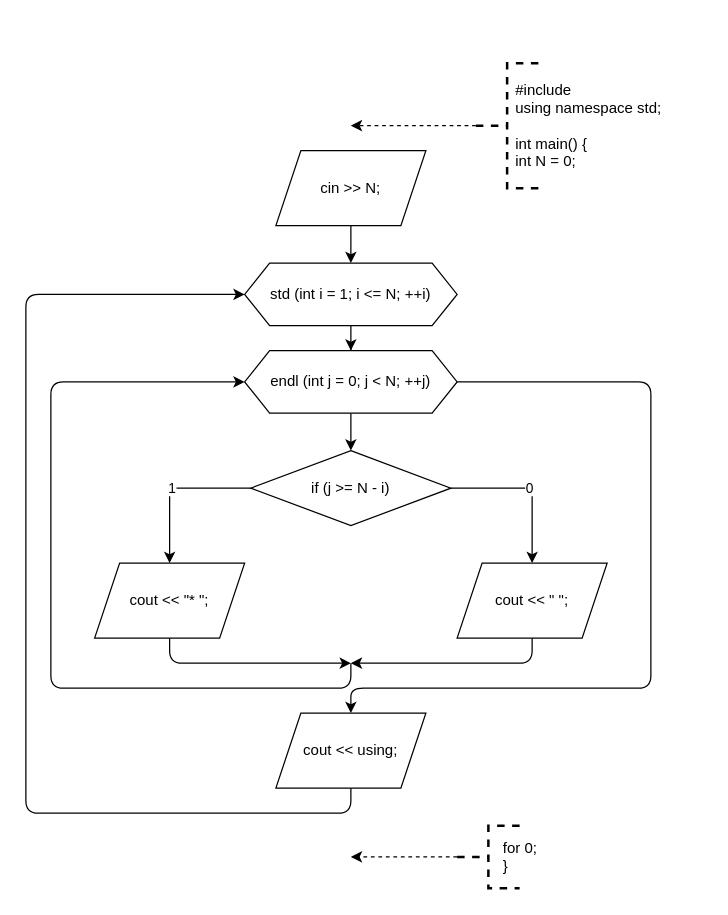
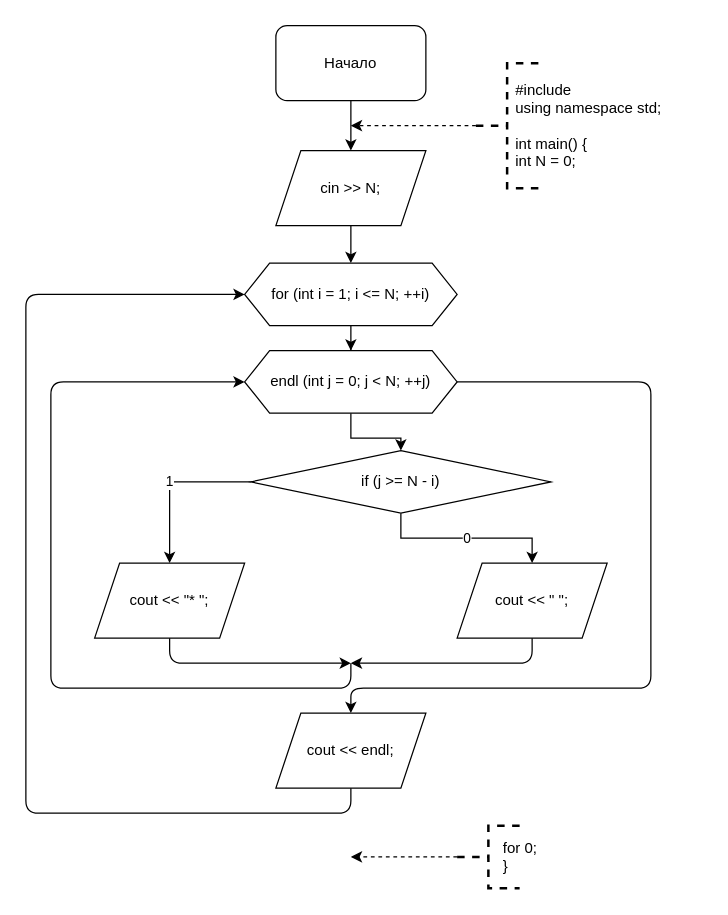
  <mxCell id="0" />
  <mxCell id="1" parent="0" />
+ <mxCell id="2" style="edgeStyle=orthogonalEdgeStyle;rounded=0;orthogonalLoop=1;jettySize=auto;html=1;" edge="1" parent="1" source="3" target="5"><mxGeometry relative="1" as="geometry" /></mxCell>
+ <mxCell id="3" value="Начало" style="rounded=1;whiteSpace=wrap;html=1;" vertex="1" parent="1"><mxGeometry x="220" y="20" width="120" height="60" as="geometry" /></mxCell>
  <mxCell id="4" style="edgeStyle=orthogonalEdgeStyle;rounded=0;orthogonalLoop=1;jettySize=auto;html=1;entryX=0.5;entryY=0;entryDx=0;entryDy=0;" edge="1" parent="1" source="5" target="7"><mxGeometry relative="1" as="geometry" /></mxCell>
  <mxCell id="5" value="cin &amp;gt;&amp;gt; N;" style="shape=parallelogram;perimeter=parallelogramPerimeter;whiteSpace=wrap;html=1;fixedSize=1;" vertex="1" parent="1"><mxGeometry x="220" y="120" width="120" height="60" as="geometry" /></mxCell>
  <mxCell id="6" style="edgeStyle=orthogonalEdgeStyle;rounded=0;orthogonalLoop=1;jettySize=auto;html=1;" edge="1" parent="1" source="7" target="9"><mxGeometry relative="1" as="geometry" /></mxCell>
- <mxCell id="7" value="std (int i = 1; i &amp;lt;= N; ++i)" style="shape=hexagon;perimeter=hexagonPerimeter2;whiteSpace=wrap;html=1;fixedSize=1;" vertex="1" parent="1"><mxGeometry x="195" y="210" width="170" height="50" as="geometry" /></mxCell>
+ <mxCell id="7" value="for (int i = 1; i &amp;lt;= N; ++i)" style="shape=hexagon;perimeter=hexagonPerimeter2;whiteSpace=wrap;html=1;fixedSize=1;" vertex="1" parent="1"><mxGeometry x="195" y="210" width="170" height="50" as="geometry" /></mxCell>
  <mxCell id="8" style="edgeStyle=orthogonalEdgeStyle;rounded=0;orthogonalLoop=1;jettySize=auto;html=1;entryX=0.5;entryY=0;entryDx=0;entryDy=0;" edge="1" parent="1" source="9" target="12"><mxGeometry relative="1" as="geometry" /></mxCell>
  <mxCell id="9" value="endl (int j = 0; j &amp;lt; N; ++j)" style="shape=hexagon;perimeter=hexagonPerimeter2;whiteSpace=wrap;html=1;fixedSize=1;" vertex="1" parent="1"><mxGeometry x="195" y="280" width="170" height="50" as="geometry" /></mxCell>
  <mxCell id="10" value="1" style="edgeStyle=orthogonalEdgeStyle;rounded=0;orthogonalLoop=1;jettySize=auto;html=1;" edge="1" parent="1" source="12" target="13"><mxGeometry relative="1" as="geometry"><mxPoint x="170" y="450" as="targetPoint" /></mxGeometry></mxCell>
  <mxCell id="11" value="0" style="edgeStyle=orthogonalEdgeStyle;rounded=0;orthogonalLoop=1;jettySize=auto;html=1;" edge="1" parent="1" source="12" target="14"><mxGeometry relative="1" as="geometry"><mxPoint x="420" y="450" as="targetPoint" /></mxGeometry></mxCell>
- <mxCell id="12" value="if (j &amp;gt;= N - i)" style="rhombus;whiteSpace=wrap;html=1;" vertex="1" parent="1"><mxGeometry x="200" y="360" width="160" height="60" as="geometry" /></mxCell>
+ <mxCell id="12" value="if (j &amp;gt;= N - i)" style="rhombus;whiteSpace=wrap;html=1;" vertex="1" parent="1"><mxGeometry x="200" y="360" width="240" height="50" as="geometry" /></mxCell>
  <mxCell id="13" value="cout &amp;lt;&amp;lt; &quot;* &quot;;" style="shape=parallelogram;perimeter=parallelogramPerimeter;whiteSpace=wrap;html=1;fixedSize=1;" vertex="1" parent="1"><mxGeometry x="75" y="450" width="120" height="60" as="geometry" /></mxCell>
  <mxCell id="14" value="cout &amp;lt;&amp;lt; &quot; &quot;;" style="shape=parallelogram;perimeter=parallelogramPerimeter;whiteSpace=wrap;html=1;fixedSize=1;" vertex="1" parent="1"><mxGeometry x="365" y="450" width="120" height="60" as="geometry" /></mxCell>
- <mxCell id="15" value="cout &amp;lt;&amp;lt; using;" style="shape=parallelogram;perimeter=parallelogramPerimeter;whiteSpace=wrap;html=1;fixedSize=1;" vertex="1" parent="1"><mxGeometry x="220" y="570" width="120" height="60" as="geometry" /></mxCell>
+ <mxCell id="15" value="cout &amp;lt;&amp;lt; endl;" style="shape=parallelogram;perimeter=parallelogramPerimeter;whiteSpace=wrap;html=1;fixedSize=1;" vertex="1" parent="1"><mxGeometry x="220" y="570" width="120" height="60" as="geometry" /></mxCell>
  <mxCell id="16" value="" style="endArrow=classic;html=1;exitX=0.5;exitY=1;exitDx=0;exitDy=0;" edge="1" parent="1" source="13"><mxGeometry width="50" height="50" relative="1" as="geometry"><mxPoint x="270" y="640" as="sourcePoint" /><mxPoint x="280" y="530" as="targetPoint" /><Array as="points"><mxPoint x="135" y="530" /></Array></mxGeometry></mxCell>
  <mxCell id="17" value="" style="endArrow=classic;html=1;exitX=0.5;exitY=1;exitDx=0;exitDy=0;" edge="1" parent="1" source="14"><mxGeometry width="50" height="50" relative="1" as="geometry"><mxPoint x="270" y="640" as="sourcePoint" /><mxPoint x="280" y="530" as="targetPoint" /><Array as="points"><mxPoint x="425" y="530" /></Array></mxGeometry></mxCell>
  <mxCell id="18" value="" style="endArrow=classic;html=1;entryX=0;entryY=0.5;entryDx=0;entryDy=0;" edge="1" parent="1" target="9"><mxGeometry width="50" height="50" relative="1" as="geometry"><mxPoint x="280" y="530" as="sourcePoint" /><mxPoint x="320" y="590" as="targetPoint" /><Array as="points"><mxPoint x="280" y="550" /><mxPoint x="40" y="550" /><mxPoint x="40" y="305" /></Array></mxGeometry></mxCell>
  <mxCell id="19" value="" style="endArrow=classic;html=1;exitX=1;exitY=0.5;exitDx=0;exitDy=0;entryX=0.5;entryY=0;entryDx=0;entryDy=0;" edge="1" parent="1" source="9" target="15"><mxGeometry width="50" height="50" relative="1" as="geometry"><mxPoint x="270" y="540" as="sourcePoint" /><mxPoint x="320" y="490" as="targetPoint" /><Array as="points"><mxPoint x="520" y="305" /><mxPoint x="520" y="550" /><mxPoint x="280" y="550" /></Array></mxGeometry></mxCell>
  <mxCell id="20" value="" style="endArrow=classic;html=1;exitX=0.5;exitY=1;exitDx=0;exitDy=0;entryX=0;entryY=0.5;entryDx=0;entryDy=0;" edge="1" parent="1" source="15" target="7"><mxGeometry width="50" height="50" relative="1" as="geometry"><mxPoint x="270" y="540" as="sourcePoint" /><mxPoint x="320" y="490" as="targetPoint" /><Array as="points"><mxPoint x="280" y="650" /><mxPoint x="20" y="650" /><mxPoint x="20" y="235" /></Array></mxGeometry></mxCell>
  <mxCell id="21" style="edgeStyle=orthogonalEdgeStyle;rounded=0;orthogonalLoop=1;jettySize=auto;html=1;dashed=1;" edge="1" parent="1" source="22"><mxGeometry relative="1" as="geometry"><mxPoint x="280" y="100" as="targetPoint" /><Array as="points"><mxPoint x="280" y="100" /></Array></mxGeometry></mxCell>
  <mxCell id="22" value="" style="strokeWidth=2;html=1;shape=mxgraph.flowchart.annotation_2;align=left;labelPosition=right;pointerEvents=1;dashed=1;" vertex="1" parent="1"><mxGeometry x="380" y="50" width="50" height="100" as="geometry" /></mxCell>
  <mxCell id="23" value="#include&amp;nbsp;&lt;br&gt;using namespace std;&lt;br&gt;&lt;br&gt;int main() {&lt;br&gt;int N = 0;" style="text;html=1;strokeColor=none;fillColor=none;align=left;verticalAlign=middle;whiteSpace=wrap;rounded=0;dashed=1;" vertex="1" parent="1"><mxGeometry x="410" y="55" width="150" height="90" as="geometry" /></mxCell>
  <mxCell id="24" style="edgeStyle=orthogonalEdgeStyle;rounded=0;orthogonalLoop=1;jettySize=auto;html=1;dashed=1;" edge="1" parent="1" source="25"><mxGeometry relative="1" as="geometry"><mxPoint x="280" y="685" as="targetPoint" /></mxGeometry></mxCell>
  <mxCell id="25" value="" style="strokeWidth=2;html=1;shape=mxgraph.flowchart.annotation_2;align=left;labelPosition=right;pointerEvents=1;dashed=1;" vertex="1" parent="1"><mxGeometry x="365" y="660" width="50" height="50" as="geometry" /></mxCell>
  <mxCell id="26" value="for 0;&lt;br&gt;}" style="text;html=1;strokeColor=none;fillColor=none;align=left;verticalAlign=middle;whiteSpace=wrap;rounded=0;dashed=1;" vertex="1" parent="1"><mxGeometry x="400" y="660" width="80" height="50" as="geometry" /></mxCell>
